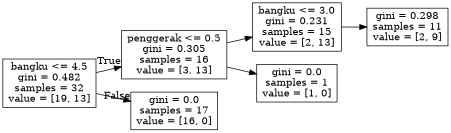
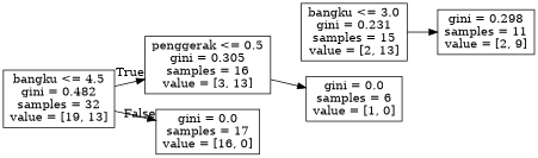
  digraph {
    rankdir=LR
    node [shape=box]
    n1 [label="bangku <= 4.5\ngini = 0.482\nsamples = 32\nvalue = [19, 13]"]
    n2 [label="penggerak <= 0.5\ngini = 0.305\nsamples = 16\nvalue = [3, 13]"]
    n3 [label="gini = 0.0\nsamples = 17\nvalue = [16, 0]"]
    n4 [label="bangku <= 3.0\ngini = 0.231\nsamples = 15\nvalue = [2, 13]"]
-   n5 [label="gini = 0.0\nsamples = 1\nvalue = [1, 0]"]
+   n5 [label="gini = 0.0\nsamples = 6\nvalue = [1, 0]"]
    n6 [label="gini = 0.298\nsamples = 11\nvalue = [2, 9]"]
    n1 -> n2 [headlabel=True labelangle=45 labeldistance=2.5]
    n1 -> n3 [headlabel=False labelangle=-45 labeldistance=2.5]
-   n2 -> n4
    n2 -> n5
    n4 -> n6
  }
